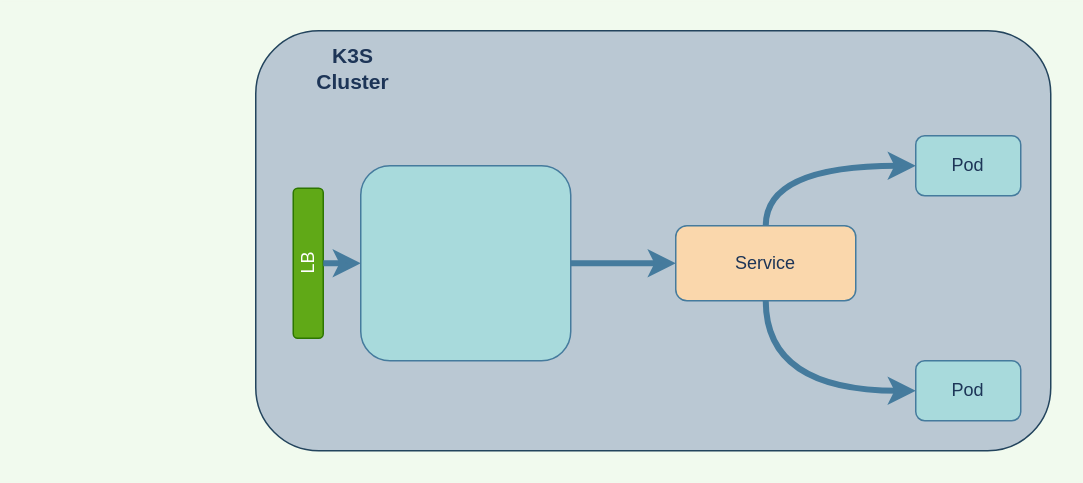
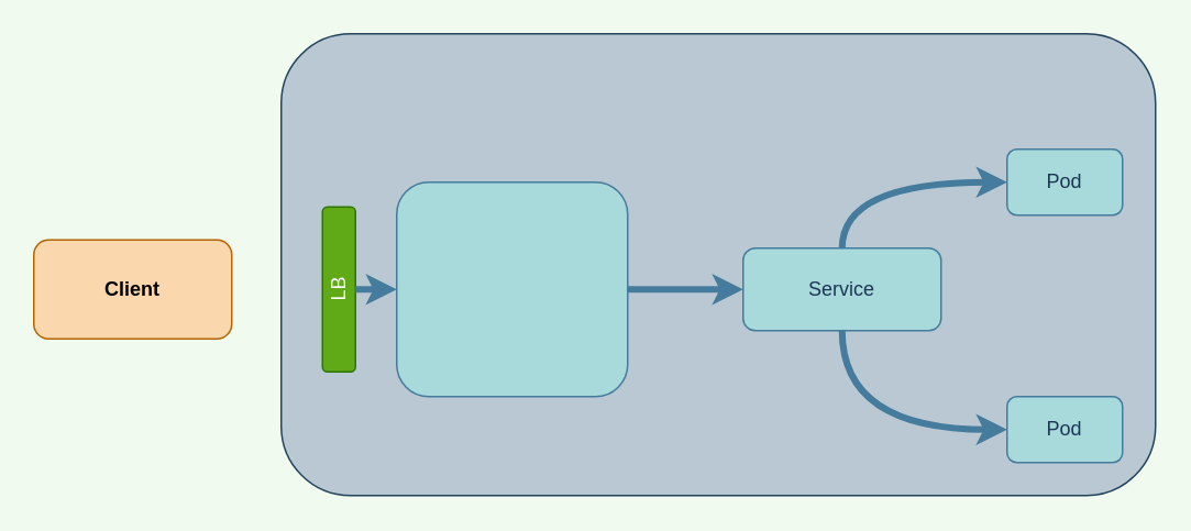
  <mxCell id="0" />
  <mxCell id="1" parent="0" />
  <mxCell id="2" value="" style="rounded=1;whiteSpace=wrap;html=1;sketch=0;strokeColor=#23445d;fillColor=#bac8d3;" vertex="1" parent="1"><mxGeometry x="170" y="20" width="530" height="280" as="geometry" /></mxCell>
  <mxCell id="3" style="edgeStyle=orthogonalEdgeStyle;rounded=0;orthogonalLoop=1;jettySize=auto;html=1;exitX=0.5;exitY=0;exitDx=0;exitDy=0;entryX=0;entryY=0.5;entryDx=0;entryDy=0;curved=1;labelBackgroundColor=#F1FAEE;strokeColor=#457B9D;fontColor=#1D3557;strokeWidth=4;" edge="1" parent="1" source="4" target="5"><mxGeometry relative="1" as="geometry" /></mxCell>
- <mxCell id="4" value="Service" style="rounded=1;whiteSpace=wrap;html=1;fillColor=#fad7ac;strokeColor=#457B9D;fontColor=#1D3557;" vertex="1" parent="1"><mxGeometry x="450" y="150" width="120" height="50" as="geometry" /></mxCell>
+ <mxCell id="4" value="Service" style="rounded=1;whiteSpace=wrap;html=1;fillColor=#A8DADC;strokeColor=#457B9D;fontColor=#1D3557;" vertex="1" parent="1"><mxGeometry x="450" y="150" width="120" height="50" as="geometry" /></mxCell>
  <mxCell id="5" value="Pod" style="rounded=1;whiteSpace=wrap;html=1;fillColor=#A8DADC;strokeColor=#457B9D;fontColor=#1D3557;" vertex="1" parent="1"><mxGeometry x="610" y="90" width="70" height="40" as="geometry" /></mxCell>
  <mxCell id="6" value="Pod" style="rounded=1;whiteSpace=wrap;html=1;fillColor=#A8DADC;strokeColor=#457B9D;fontColor=#1D3557;" vertex="1" parent="1"><mxGeometry x="610" y="240" width="70" height="40" as="geometry" /></mxCell>
  <mxCell id="7" style="edgeStyle=orthogonalEdgeStyle;rounded=0;orthogonalLoop=1;jettySize=auto;html=1;exitX=0.5;exitY=1;exitDx=0;exitDy=0;entryX=0;entryY=0.5;entryDx=0;entryDy=0;curved=1;labelBackgroundColor=#F1FAEE;strokeColor=#457B9D;fontColor=#1D3557;strokeWidth=4;" edge="1" parent="1" source="4" target="6"><mxGeometry relative="1" as="geometry"><mxPoint x="520" y="160" as="sourcePoint" /><mxPoint x="620" y="90" as="targetPoint" /></mxGeometry></mxCell>
  <mxCell id="8" style="edgeStyle=orthogonalEdgeStyle;curved=1;rounded=0;orthogonalLoop=1;jettySize=auto;html=1;labelBackgroundColor=#F1FAEE;strokeColor=#457B9D;fontColor=#1D3557;strokeWidth=4;" edge="1" parent="1" source="9" target="4"><mxGeometry relative="1" as="geometry" /></mxCell>
  <mxCell id="9" value="" style="rounded=1;whiteSpace=wrap;html=1;fillColor=#A8DADC;strokeColor=#457B9D;fontColor=#1D3557;" vertex="1" parent="1"><mxGeometry x="240" y="110" width="140" height="130" as="geometry" /></mxCell>
  <mxCell id="10" value="LB" style="rounded=1;whiteSpace=wrap;html=1;sketch=0;strokeColor=#2D7600;fillColor=#60a917;fontColor=#ffffff;rotation=-90;" vertex="1" parent="1"><mxGeometry x="155" y="165" width="100" height="20" as="geometry" /></mxCell>
- <mxCell id="11" value="&lt;b&gt;&lt;font style=&quot;font-size: 14px&quot;&gt;K3S Cluster&lt;/font&gt;&lt;/b&gt;" style="text;html=1;strokeColor=none;fillColor=none;align=center;verticalAlign=middle;whiteSpace=wrap;rounded=0;sketch=0;fontColor=#1D3557;" vertex="1" parent="1"><mxGeometry x="200" y="30" width="70" height="30" as="geometry" /></mxCell>
  <mxCell id="12" style="edgeStyle=orthogonalEdgeStyle;curved=1;rounded=0;orthogonalLoop=1;jettySize=auto;html=1;labelBackgroundColor=#F1FAEE;strokeColor=#457B9D;fontColor=#1D3557;strokeWidth=4;exitX=0.5;exitY=1;exitDx=0;exitDy=0;" edge="1" parent="1" source="10"><mxGeometry relative="1" as="geometry"><mxPoint x="390" y="185" as="sourcePoint" /><mxPoint x="240" y="175" as="targetPoint" /></mxGeometry></mxCell>
+ <mxCell id="13" value="&lt;b&gt;Client&lt;/b&gt;" style="rounded=1;whiteSpace=wrap;html=1;fillColor=#fad7ac;strokeColor=#b46504;" vertex="1" parent="1"><mxGeometry x="20" y="145" width="120" height="60" as="geometry" /></mxCell>
